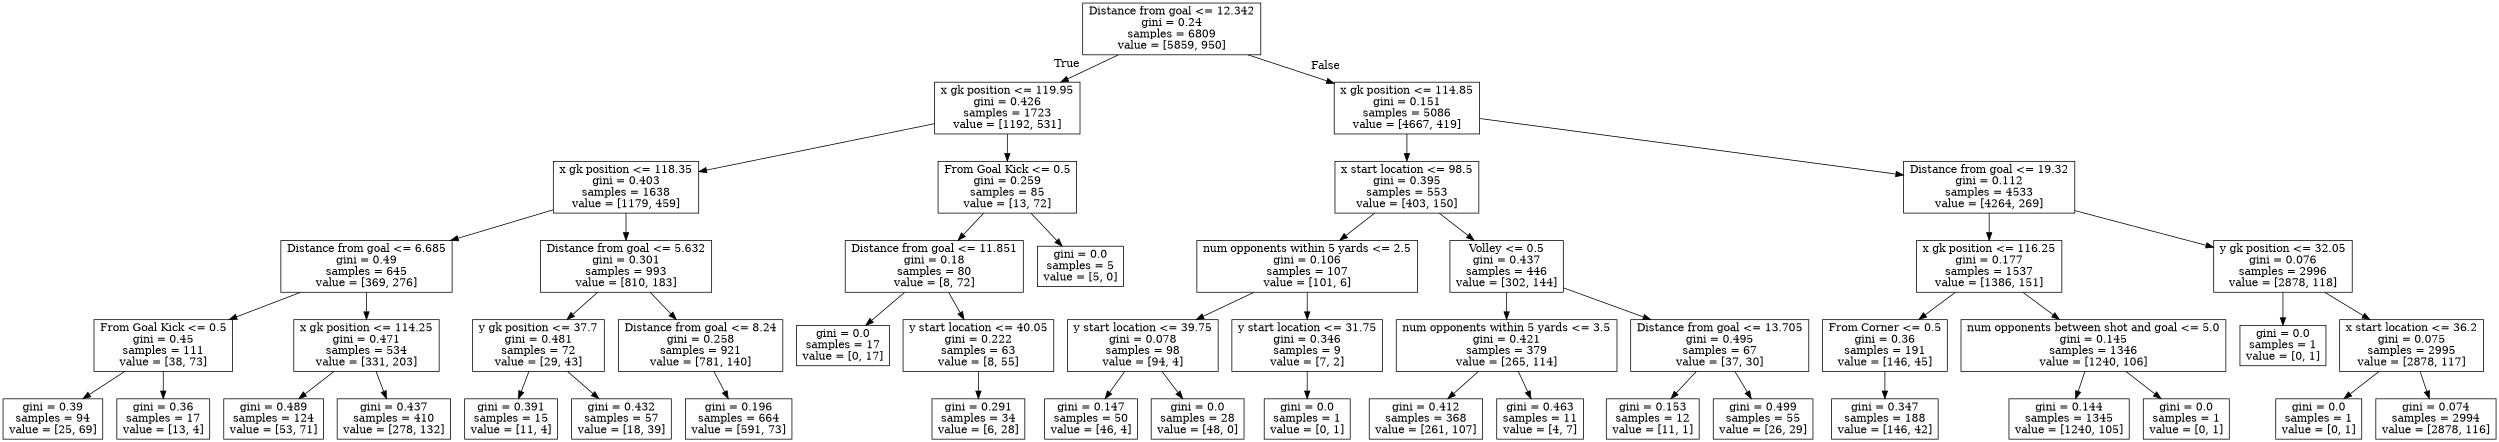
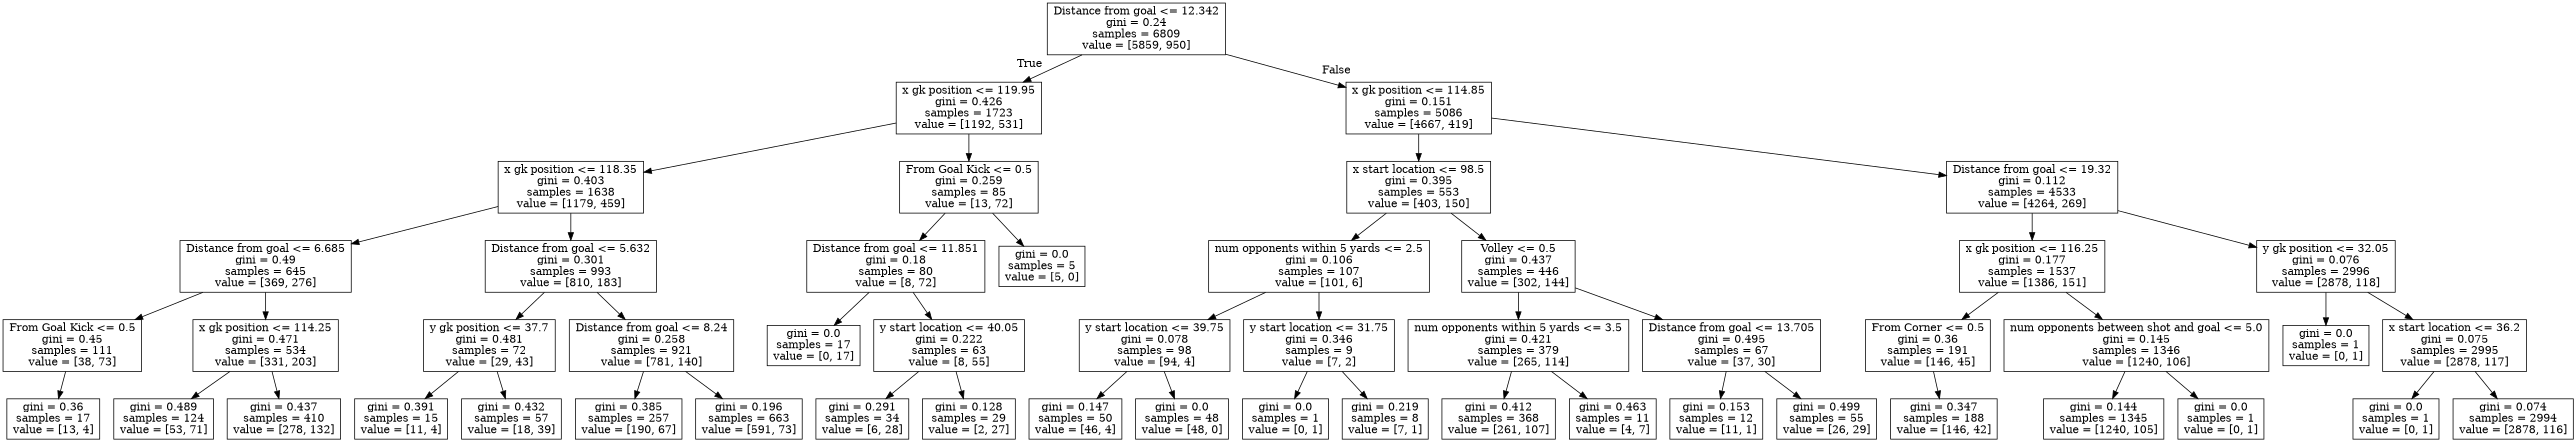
  digraph {
    node [shape=box]
    n1 [label="Distance from goal <= 12.342\ngini = 0.24\nsamples = 6809\nvalue = [5859, 950]"]
    n2 [label="x gk position <= 119.95\ngini = 0.426\nsamples = 1723\nvalue = [1192, 531]"]
    n3 [label="x gk position <= 114.85\ngini = 0.151\nsamples = 5086\nvalue = [4667, 419]"]
    n4 [label="x gk position <= 118.35\ngini = 0.403\nsamples = 1638\nvalue = [1179, 459]"]
    n5 [label="From Goal Kick <= 0.5\ngini = 0.259\nsamples = 85\nvalue = [13, 72]"]
    n6 [label="x start location <= 98.5\ngini = 0.395\nsamples = 553\nvalue = [403, 150]"]
    n7 [label="Distance from goal <= 19.32\ngini = 0.112\nsamples = 4533\nvalue = [4264, 269]"]
    n8 [label="Distance from goal <= 6.685\ngini = 0.49\nsamples = 645\nvalue = [369, 276]"]
    n9 [label="Distance from goal <= 5.632\ngini = 0.301\nsamples = 993\nvalue = [810, 183]"]
    n10 [label="Distance from goal <= 11.851\ngini = 0.18\nsamples = 80\nvalue = [8, 72]"]
    n11 [label="gini = 0.0\nsamples = 5\nvalue = [5, 0]"]
    n12 [label="From Goal Kick <= 0.5\ngini = 0.45\nsamples = 111\nvalue = [38, 73]"]
    n13 [label="x gk position <= 114.25\ngini = 0.471\nsamples = 534\nvalue = [331, 203]"]
    n14 [label="y gk position <= 37.7\ngini = 0.481\nsamples = 72\nvalue = [29, 43]"]
    n15 [label="Distance from goal <= 8.24\ngini = 0.258\nsamples = 921\nvalue = [781, 140]"]
-   n16 [label="gini = 0.39\nsamples = 94\nvalue = [25, 69]"]
    n17 [label="gini = 0.36\nsamples = 17\nvalue = [13, 4]"]
    n18 [label="gini = 0.489\nsamples = 124\nvalue = [53, 71]"]
    n19 [label="gini = 0.437\nsamples = 410\nvalue = [278, 132]"]
    n20 [label="gini = 0.391\nsamples = 15\nvalue = [11, 4]"]
    n21 [label="gini = 0.432\nsamples = 57\nvalue = [18, 39]"]
-   n23 [label="gini = 0.196\nsamples = 664\nvalue = [591, 73]"]
+   n22 [label="gini = 0.385\nsamples = 257\nvalue = [190, 67]"]
+   n23 [label="gini = 0.196\nsamples = 663\nvalue = [591, 73]"]
    n24 [label="gini = 0.0\nsamples = 17\nvalue = [0, 17]"]
    n25 [label="y start location <= 40.05\ngini = 0.222\nsamples = 63\nvalue = [8, 55]"]
    n26 [label="gini = 0.291\nsamples = 34\nvalue = [6, 28]"]
+   n27 [label="gini = 0.128\nsamples = 29\nvalue = [2, 27]"]
    n28 [label="num opponents within 5 yards <= 2.5\ngini = 0.106\nsamples = 107\nvalue = [101, 6]"]
    n29 [label="Volley <= 0.5\ngini = 0.437\nsamples = 446\nvalue = [302, 144]"]
    n30 [label="x gk position <= 116.25\ngini = 0.177\nsamples = 1537\nvalue = [1386, 151]"]
    n31 [label="y gk position <= 32.05\ngini = 0.076\nsamples = 2996\nvalue = [2878, 118]"]
    n32 [label="y start location <= 39.75\ngini = 0.078\nsamples = 98\nvalue = [94, 4]"]
    n33 [label="y start location <= 31.75\ngini = 0.346\nsamples = 9\nvalue = [7, 2]"]
    n34 [label="num opponents within 5 yards <= 3.5\ngini = 0.421\nsamples = 379\nvalue = [265, 114]"]
    n35 [label="Distance from goal <= 13.705\ngini = 0.495\nsamples = 67\nvalue = [37, 30]"]
    n36 [label="gini = 0.147\nsamples = 50\nvalue = [46, 4]"]
-   n37 [label="gini = 0.0\nsamples = 28\nvalue = [48, 0]"]
+   n37 [label="gini = 0.0\nsamples = 48\nvalue = [48, 0]"]
    n38 [label="gini = 0.0\nsamples = 1\nvalue = [0, 1]"]
+   n39 [label="gini = 0.219\nsamples = 8\nvalue = [7, 1]"]
    n40 [label="gini = 0.412\nsamples = 368\nvalue = [261, 107]"]
    n41 [label="gini = 0.463\nsamples = 11\nvalue = [4, 7]"]
    n42 [label="gini = 0.153\nsamples = 12\nvalue = [11, 1]"]
    n43 [label="gini = 0.499\nsamples = 55\nvalue = [26, 29]"]
    n44 [label="From Corner <= 0.5\ngini = 0.36\nsamples = 191\nvalue = [146, 45]"]
    n45 [label="num opponents between shot and goal <= 5.0\ngini = 0.145\nsamples = 1346\nvalue = [1240, 106]"]
    n46 [label="gini = 0.0\nsamples = 1\nvalue = [0, 1]"]
    n47 [label="x start location <= 36.2\ngini = 0.075\nsamples = 2995\nvalue = [2878, 117]"]
    n48 [label="gini = 0.347\nsamples = 188\nvalue = [146, 42]"]
    n49 [label="gini = 0.144\nsamples = 1345\nvalue = [1240, 105]"]
    n50 [label="gini = 0.0\nsamples = 1\nvalue = [0, 1]"]
    n51 [label="gini = 0.0\nsamples = 1\nvalue = [0, 1]"]
    n52 [label="gini = 0.074\nsamples = 2994\nvalue = [2878, 116]"]
    n1 -> n2 [headlabel=True labelangle=45 labeldistance=2.5]
    n1 -> n3 [headlabel=False labelangle=-45 labeldistance=2.5]
    n2 -> n4
    n2 -> n5
    n3 -> n6
    n3 -> n7
    n4 -> n8
    n4 -> n9
    n5 -> n10
    n5 -> n11
    n6 -> n28
    n6 -> n29
    n7 -> n30
    n7 -> n31
    n8 -> n12
    n8 -> n13
    n9 -> n14
    n9 -> n15
    n10 -> n24
    n10 -> n25
-   n12 -> n16
    n12 -> n17
    n13 -> n18
    n13 -> n19
    n14 -> n20
    n14 -> n21
+   n15 -> n22
    n15 -> n23
    n25 -> n26
+   n25 -> n27
    n28 -> n32
    n28 -> n33
    n29 -> n34
    n29 -> n35
    n30 -> n44
    n30 -> n45
    n31 -> n46
    n31 -> n47
    n32 -> n36
    n32 -> n37
    n33 -> n38
+   n33 -> n39
    n34 -> n40
    n34 -> n41
    n35 -> n42
    n35 -> n43
    n44 -> n48
    n45 -> n49
    n45 -> n50
    n47 -> n51
    n47 -> n52
  }
